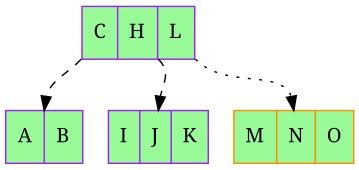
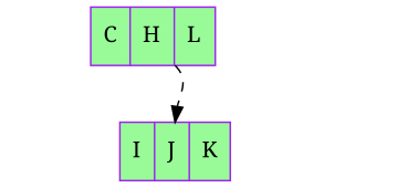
  digraph {
    fontname="Noto Serif"
    node [color=purple fillcolor=palegreen fontname="Noto Serif" shape=record style=filled]
    edge [fontname="Noto Serif" headport=n style=dashed]
    n1 [label="<f0> C|<f1> H|<f2> L"]
-   n2 [label="<f0> A|<f1> B"]
    n3 [label="I | J |K"]
-   n4 [color=darkorange label="M | N | O"]
-   n1 -> n2 [tailport="f0:sw"]
    n1 -> n3 [tailport="f1:se"]
-   n1 -> n4 [style=dotted tailport="f2:se"]
  }
